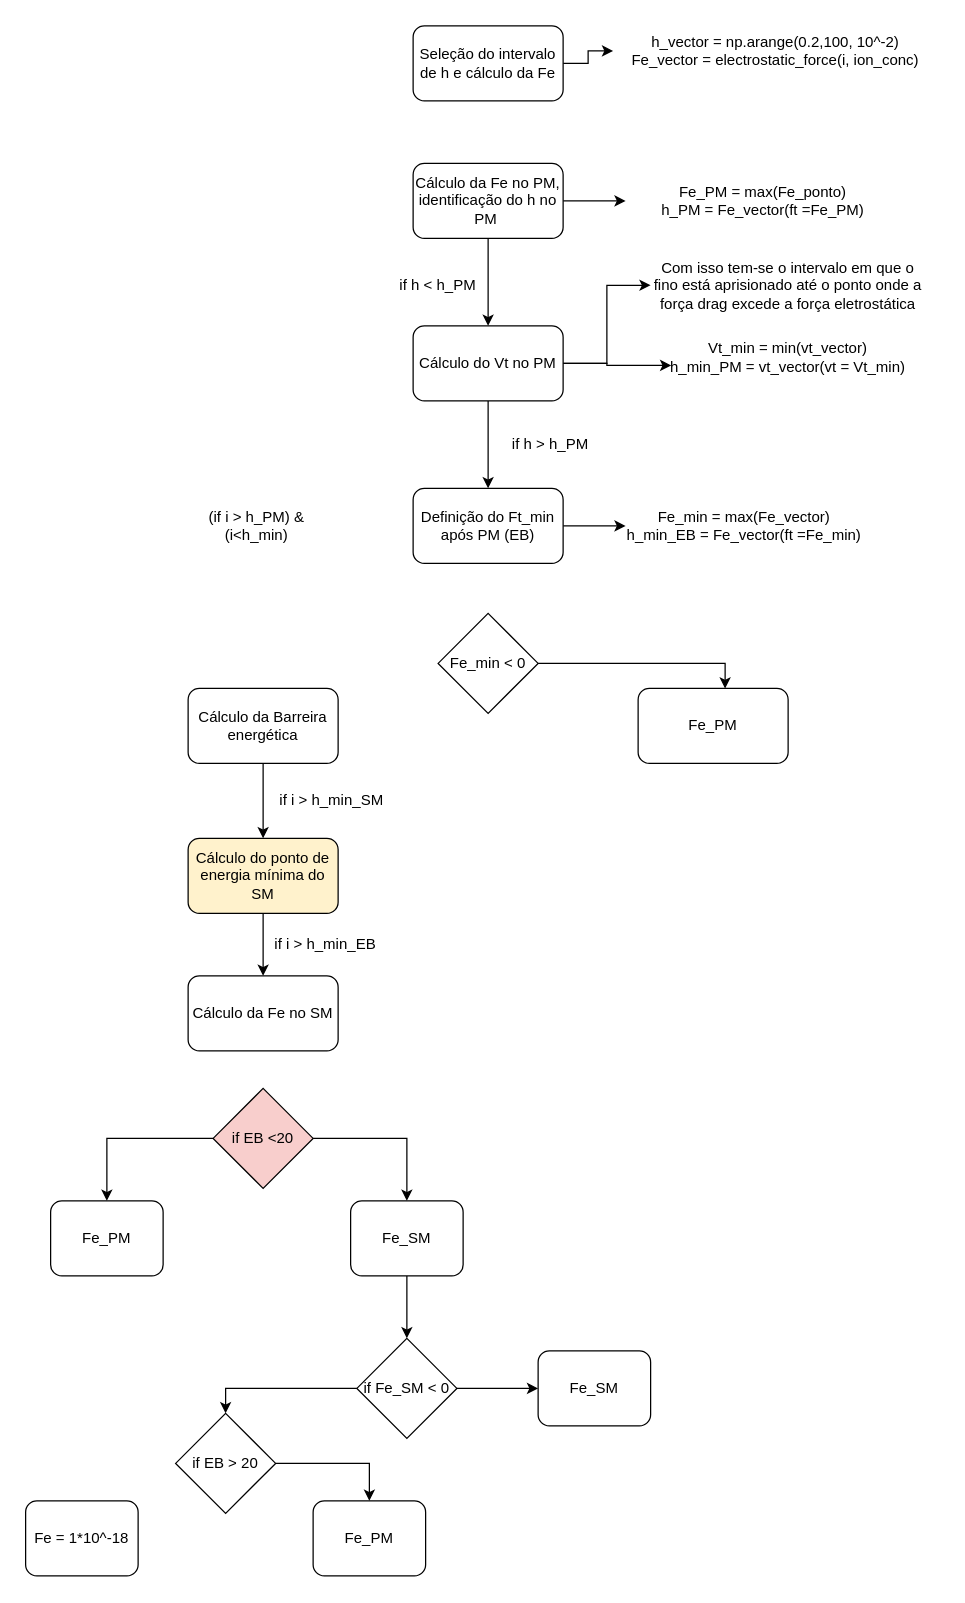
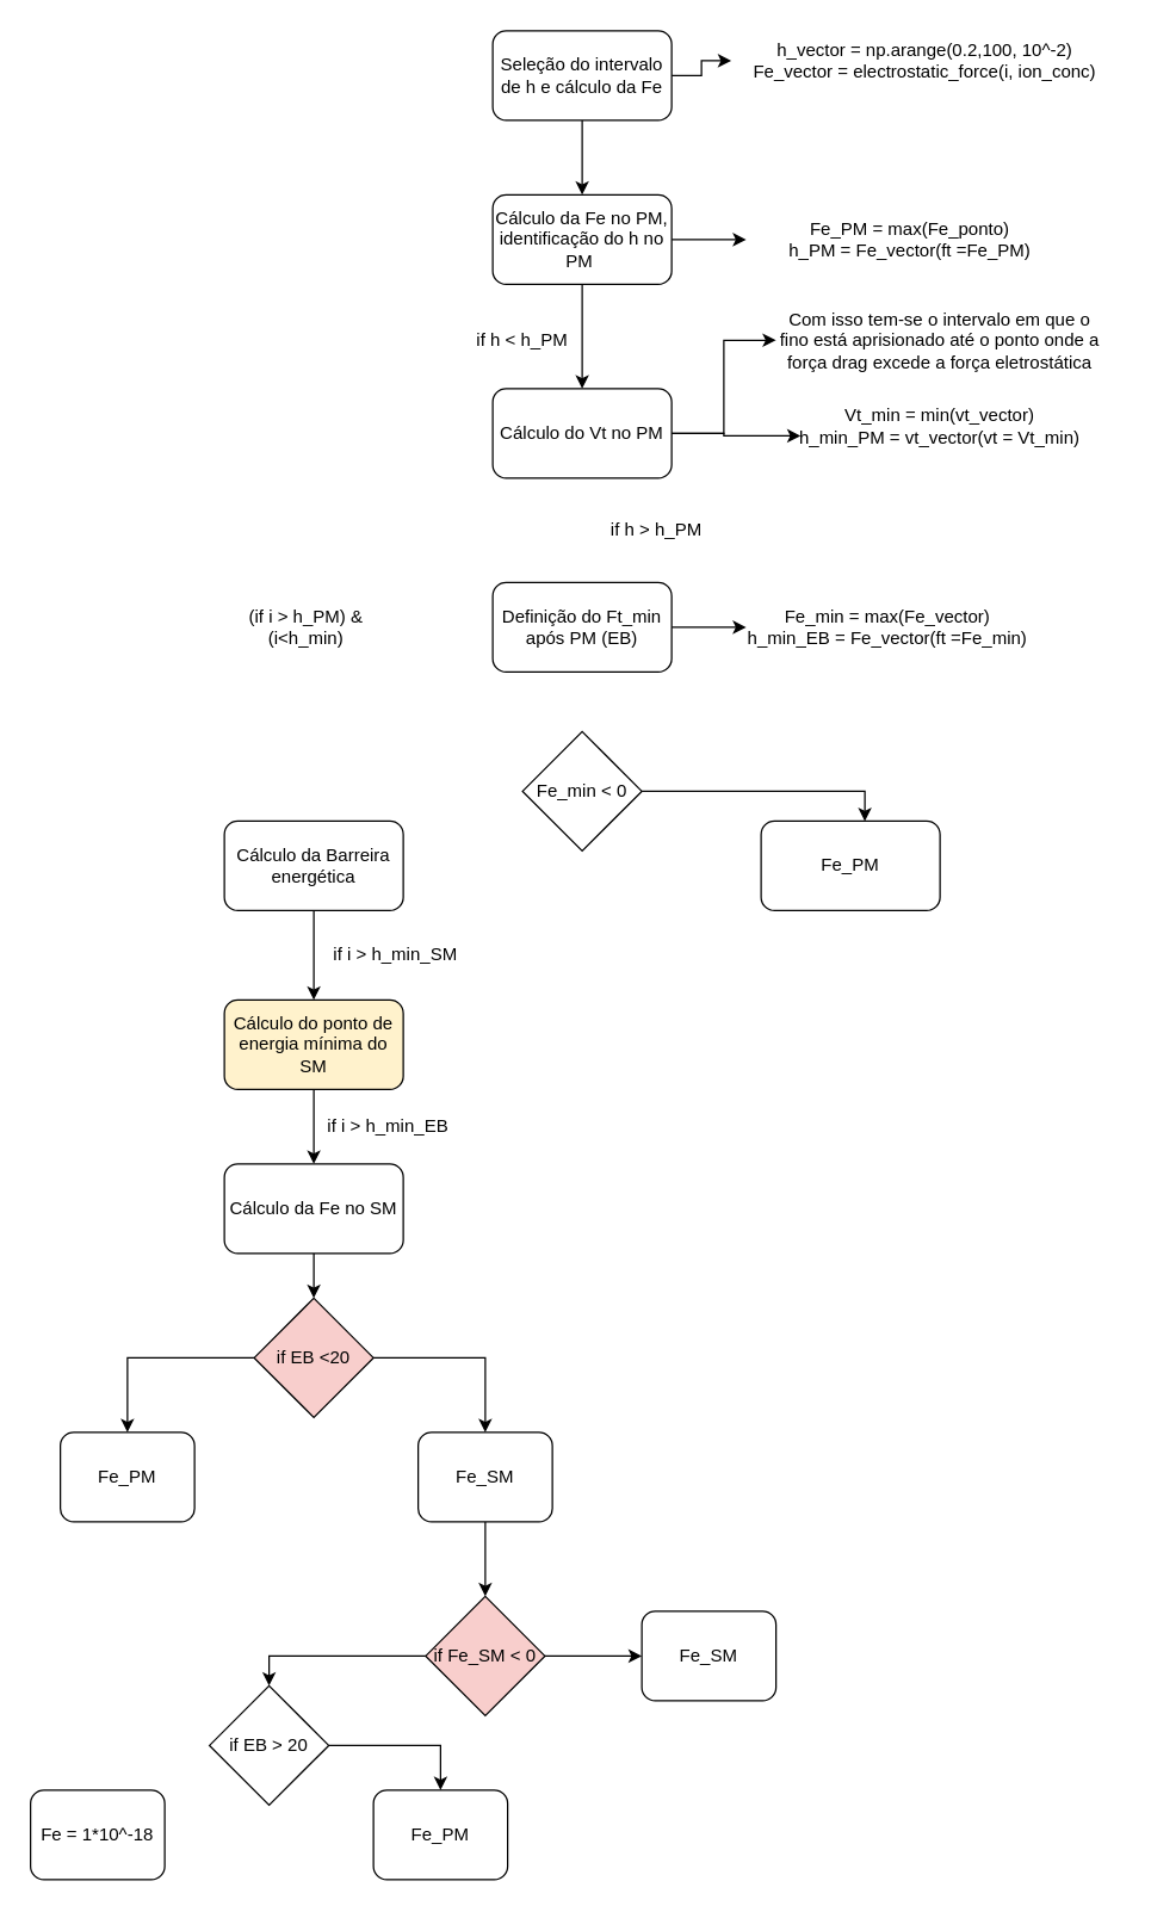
  <mxCell id="0" />
  <mxCell id="1" parent="0" />
+ <mxCell id="2" style="edgeStyle=orthogonalEdgeStyle;rounded=0;orthogonalLoop=1;jettySize=auto;html=1;entryX=0.5;entryY=0;entryDx=0;entryDy=0;" edge="1" parent="1" source="4" target="7"><mxGeometry relative="1" as="geometry" /></mxCell>
  <mxCell id="3" style="edgeStyle=orthogonalEdgeStyle;rounded=0;orthogonalLoop=1;jettySize=auto;html=1;" edge="1" parent="1" source="4" target="16"><mxGeometry relative="1" as="geometry" /></mxCell>
  <mxCell id="4" value="Seleção do intervalo de h e cálculo da Fe" style="rounded=1;whiteSpace=wrap;html=1;" vertex="1" parent="1"><mxGeometry x="330" y="20" width="120" height="60" as="geometry" /></mxCell>
  <mxCell id="5" style="edgeStyle=orthogonalEdgeStyle;rounded=0;orthogonalLoop=1;jettySize=auto;html=1;entryX=0;entryY=0.5;entryDx=0;entryDy=0;" edge="1" parent="1" source="7" target="12"><mxGeometry relative="1" as="geometry" /></mxCell>
  <mxCell id="6" style="edgeStyle=orthogonalEdgeStyle;rounded=0;orthogonalLoop=1;jettySize=auto;html=1;entryX=0.5;entryY=0;entryDx=0;entryDy=0;" edge="1" parent="1" source="7" target="11"><mxGeometry relative="1" as="geometry"><mxPoint x="390" y="220" as="targetPoint" /></mxGeometry></mxCell>
  <mxCell id="7" value="Cálculo da Fe no PM, identificação do h no PM&amp;nbsp;" style="rounded=1;whiteSpace=wrap;html=1;" vertex="1" parent="1"><mxGeometry x="330" y="130" width="120" height="60" as="geometry" /></mxCell>
  <mxCell id="8" style="edgeStyle=orthogonalEdgeStyle;rounded=0;orthogonalLoop=1;jettySize=auto;html=1;entryX=0;entryY=0.5;entryDx=0;entryDy=0;" edge="1" parent="1" source="11" target="13"><mxGeometry relative="1" as="geometry" /></mxCell>
  <mxCell id="9" style="edgeStyle=orthogonalEdgeStyle;rounded=0;orthogonalLoop=1;jettySize=auto;html=1;entryX=0.075;entryY=1.16;entryDx=0;entryDy=0;entryPerimeter=0;" edge="1" parent="1" source="11" target="17"><mxGeometry relative="1" as="geometry" /></mxCell>
- <mxCell id="10" style="edgeStyle=orthogonalEdgeStyle;rounded=0;orthogonalLoop=1;jettySize=auto;html=1;entryX=0.5;entryY=0;entryDx=0;entryDy=0;" edge="1" parent="1" source="11" target="15"><mxGeometry relative="1" as="geometry"><mxPoint x="390" y="350" as="targetPoint" /></mxGeometry></mxCell>
  <mxCell id="11" value="Cálculo do Vt no PM" style="rounded=1;whiteSpace=wrap;html=1;" vertex="1" parent="1"><mxGeometry x="330" y="260" width="120" height="60" as="geometry" /></mxCell>
  <mxCell id="12" value="Fe_PM = max(Fe_ponto)&lt;br&gt;h_PM = Fe_vector(ft =Fe_PM)" style="text;html=1;strokeColor=none;fillColor=none;align=center;verticalAlign=middle;whiteSpace=wrap;rounded=0;" vertex="1" parent="1"><mxGeometry x="500" y="142.5" width="220" height="35" as="geometry" /></mxCell>
  <mxCell id="13" value="Com isso tem-se o intervalo em que o fino está aprisionado até o ponto onde a força drag excede a força eletrostática" style="text;html=1;strokeColor=none;fillColor=none;align=center;verticalAlign=middle;whiteSpace=wrap;rounded=0;" vertex="1" parent="1"><mxGeometry x="520" y="205" width="220" height="45" as="geometry" /></mxCell>
  <mxCell id="14" style="edgeStyle=orthogonalEdgeStyle;rounded=0;orthogonalLoop=1;jettySize=auto;html=1;" edge="1" parent="1" source="15" target="18"><mxGeometry relative="1" as="geometry" /></mxCell>
  <mxCell id="15" value="Definição do Ft_min após PM (EB)" style="rounded=1;whiteSpace=wrap;html=1;" vertex="1" parent="1"><mxGeometry x="330" y="390" width="120" height="60" as="geometry" /></mxCell>
  <mxCell id="16" value="h_vector = np.arange(0.2,100, 10^-2)&lt;br&gt;Fe_vector = electrostatic_force(i, ion_conc)" style="text;html=1;strokeColor=none;fillColor=none;align=center;verticalAlign=middle;whiteSpace=wrap;rounded=0;" vertex="1" parent="1"><mxGeometry x="490" y="30" width="260" height="20" as="geometry" /></mxCell>
  <mxCell id="17" value="Vt_min = min(vt_vector)&lt;br&gt;h_min_PM = vt_vector(vt = Vt_min)" style="text;html=1;strokeColor=none;fillColor=none;align=center;verticalAlign=middle;whiteSpace=wrap;rounded=0;" vertex="1" parent="1"><mxGeometry x="520" y="280" width="220" height="10" as="geometry" /></mxCell>
  <mxCell id="18" value="Fe_min = max(Fe_vector)&lt;br&gt;h_min_EB&amp;nbsp;= Fe_vector(ft =Fe_min)" style="text;html=1;strokeColor=none;fillColor=none;align=center;verticalAlign=middle;whiteSpace=wrap;rounded=0;" vertex="1" parent="1"><mxGeometry x="500" y="412.5" width="190" height="15" as="geometry" /></mxCell>
  <mxCell id="19" style="edgeStyle=orthogonalEdgeStyle;rounded=0;orthogonalLoop=1;jettySize=auto;html=1;entryX=0.58;entryY=0.003;entryDx=0;entryDy=0;entryPerimeter=0;" edge="1" parent="1" source="20" target="21"><mxGeometry relative="1" as="geometry" /></mxCell>
  <mxCell id="20" value="Fe_min &amp;lt; 0" style="rhombus;whiteSpace=wrap;html=1;" vertex="1" parent="1"><mxGeometry x="350" y="490" width="80" height="80" as="geometry" /></mxCell>
  <mxCell id="21" value="Fe_PM" style="rounded=1;whiteSpace=wrap;html=1;" vertex="1" parent="1"><mxGeometry x="510" y="550" width="120" height="60" as="geometry" /></mxCell>
  <mxCell id="22" style="edgeStyle=orthogonalEdgeStyle;rounded=0;orthogonalLoop=1;jettySize=auto;html=1;" edge="1" parent="1" source="23" target="25"><mxGeometry relative="1" as="geometry"><mxPoint x="210" y="670" as="targetPoint" /></mxGeometry></mxCell>
  <mxCell id="23" value="Cálculo da Barreira energética" style="rounded=1;whiteSpace=wrap;html=1;" vertex="1" parent="1"><mxGeometry x="150" y="550" width="120" height="60" as="geometry" /></mxCell>
  <mxCell id="24" style="edgeStyle=orthogonalEdgeStyle;rounded=0;orthogonalLoop=1;jettySize=auto;html=1;" edge="1" parent="1" source="25" target="31"><mxGeometry relative="1" as="geometry" /></mxCell>
  <mxCell id="25" value="Cálculo do ponto de energia mínima do SM" style="rounded=1;whiteSpace=wrap;html=1;fillColor=#fff2cc;" vertex="1" parent="1"><mxGeometry x="150" y="670" width="120" height="60" as="geometry" /></mxCell>
  <mxCell id="26" value="if i &amp;gt; h_min_SM" style="text;html=1;strokeColor=none;fillColor=none;align=center;verticalAlign=middle;whiteSpace=wrap;rounded=0;" vertex="1" parent="1"><mxGeometry x="220" y="630" width="90" height="20" as="geometry" /></mxCell>
  <mxCell id="27" value="(if i &amp;gt; h_PM) &amp;amp; (i&amp;lt;h_min)" style="text;html=1;strokeColor=none;fillColor=none;align=center;verticalAlign=middle;whiteSpace=wrap;rounded=0;" vertex="1" parent="1"><mxGeometry x="155" y="410" width="100" height="20" as="geometry" /></mxCell>
  <mxCell id="28" value="if h &amp;gt; h_PM" style="text;html=1;strokeColor=none;fillColor=none;align=center;verticalAlign=middle;whiteSpace=wrap;rounded=0;" vertex="1" parent="1"><mxGeometry x="390" y="340" width="100" height="30" as="geometry" /></mxCell>
  <mxCell id="29" value="if h &amp;lt; h_PM" style="text;html=1;strokeColor=none;fillColor=none;align=center;verticalAlign=middle;whiteSpace=wrap;rounded=0;" vertex="1" parent="1"><mxGeometry x="300" y="212.5" width="100" height="30" as="geometry" /></mxCell>
+ <mxCell id="30" style="edgeStyle=orthogonalEdgeStyle;rounded=0;orthogonalLoop=1;jettySize=auto;html=1;" edge="1" parent="1" source="31" target="35"><mxGeometry relative="1" as="geometry" /></mxCell>
  <mxCell id="31" value="Cálculo da Fe no SM" style="rounded=1;whiteSpace=wrap;html=1;" vertex="1" parent="1"><mxGeometry x="150" y="780" width="120" height="60" as="geometry" /></mxCell>
  <mxCell id="32" value="if i &amp;gt; h_min_EB" style="text;html=1;strokeColor=none;fillColor=none;align=center;verticalAlign=middle;whiteSpace=wrap;rounded=0;" vertex="1" parent="1"><mxGeometry x="210" y="740" width="100" height="30" as="geometry" /></mxCell>
  <mxCell id="33" style="edgeStyle=orthogonalEdgeStyle;rounded=0;orthogonalLoop=1;jettySize=auto;html=1;entryX=0.5;entryY=0;entryDx=0;entryDy=0;" edge="1" parent="1" source="35" target="36"><mxGeometry relative="1" as="geometry" /></mxCell>
  <mxCell id="34" style="edgeStyle=orthogonalEdgeStyle;rounded=0;orthogonalLoop=1;jettySize=auto;html=1;entryX=0.5;entryY=0;entryDx=0;entryDy=0;" edge="1" parent="1" source="35" target="38"><mxGeometry relative="1" as="geometry" /></mxCell>
  <mxCell id="35" value="if EB &amp;lt;20" style="rhombus;whiteSpace=wrap;html=1;fillColor=#f8cecc;" vertex="1" parent="1"><mxGeometry x="170" y="870" width="80" height="80" as="geometry" /></mxCell>
  <mxCell id="36" value="Fe_PM" style="rounded=1;whiteSpace=wrap;html=1;" vertex="1" parent="1"><mxGeometry x="40" y="960" width="90" height="60" as="geometry" /></mxCell>
  <mxCell id="37" style="edgeStyle=orthogonalEdgeStyle;rounded=0;orthogonalLoop=1;jettySize=auto;html=1;" edge="1" parent="1" source="38" target="41"><mxGeometry relative="1" as="geometry" /></mxCell>
  <mxCell id="38" value="Fe_SM" style="rounded=1;whiteSpace=wrap;html=1;" vertex="1" parent="1"><mxGeometry x="280" y="960" width="90" height="60" as="geometry" /></mxCell>
  <mxCell id="39" style="edgeStyle=orthogonalEdgeStyle;rounded=0;orthogonalLoop=1;jettySize=auto;html=1;entryX=0;entryY=0.5;entryDx=0;entryDy=0;" edge="1" parent="1" source="41" target="42"><mxGeometry relative="1" as="geometry"><mxPoint x="440" y="1150" as="targetPoint" /></mxGeometry></mxCell>
  <mxCell id="40" style="edgeStyle=orthogonalEdgeStyle;rounded=0;orthogonalLoop=1;jettySize=auto;html=1;entryX=0.5;entryY=0;entryDx=0;entryDy=0;" edge="1" parent="1" source="41" target="44"><mxGeometry relative="1" as="geometry" /></mxCell>
- <mxCell id="41" value="if Fe_SM &amp;lt; 0" style="rhombus;whiteSpace=wrap;html=1;" vertex="1" parent="1"><mxGeometry x="285" y="1070" width="80" height="80" as="geometry" /></mxCell>
+ <mxCell id="41" value="if Fe_SM &amp;lt; 0" style="rhombus;whiteSpace=wrap;html=1;fillColor=#f8cecc;" vertex="1" parent="1"><mxGeometry x="285" y="1070" width="80" height="80" as="geometry" /></mxCell>
  <mxCell id="42" value="Fe_SM" style="rounded=1;whiteSpace=wrap;html=1;" vertex="1" parent="1"><mxGeometry x="430" y="1080" width="90" height="60" as="geometry" /></mxCell>
  <mxCell id="43" style="edgeStyle=orthogonalEdgeStyle;rounded=0;orthogonalLoop=1;jettySize=auto;html=1;entryX=0.5;entryY=0;entryDx=0;entryDy=0;" edge="1" parent="1" source="44" target="46"><mxGeometry relative="1" as="geometry" /></mxCell>
  <mxCell id="44" value="if EB &amp;gt; 20" style="rhombus;whiteSpace=wrap;html=1;" vertex="1" parent="1"><mxGeometry x="140" y="1130" width="80" height="80" as="geometry" /></mxCell>
  <mxCell id="45" value="Fe = 1*10^-18" style="rounded=1;whiteSpace=wrap;html=1;" vertex="1" parent="1"><mxGeometry x="20" y="1200" width="90" height="60" as="geometry" /></mxCell>
  <mxCell id="46" value="Fe_PM" style="rounded=1;whiteSpace=wrap;html=1;" vertex="1" parent="1"><mxGeometry x="250" y="1200" width="90" height="60" as="geometry" /></mxCell>
